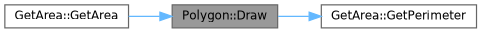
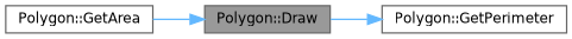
  digraph {
    rankdir=LR
    node [color=grey40 fillcolor=white fontname=Helvetica fontsize=10 shape=box style=filled]
    edge [color=steelblue1 fontname=Helvetica fontsize=10 labelfontname=Helvetica labelfontsize=10 style=solid]
    n1 [color=gray40 fillcolor=grey60 fontcolor=black height=0.2 label="Polygon::Draw" width=0.4]
-   n2 [height=0.2 label="GetArea::GetPerimeter" width=0.4]
-   n3 [height=0.2 label="GetArea::GetArea" width=0.4]
+   n2 [height=0.2 label="Polygon::GetPerimeter" width=0.4]
+   n3 [height=0.2 label="Polygon::GetArea" width=0.4]
    n1 -> n2
    n3 -> n1
  }
